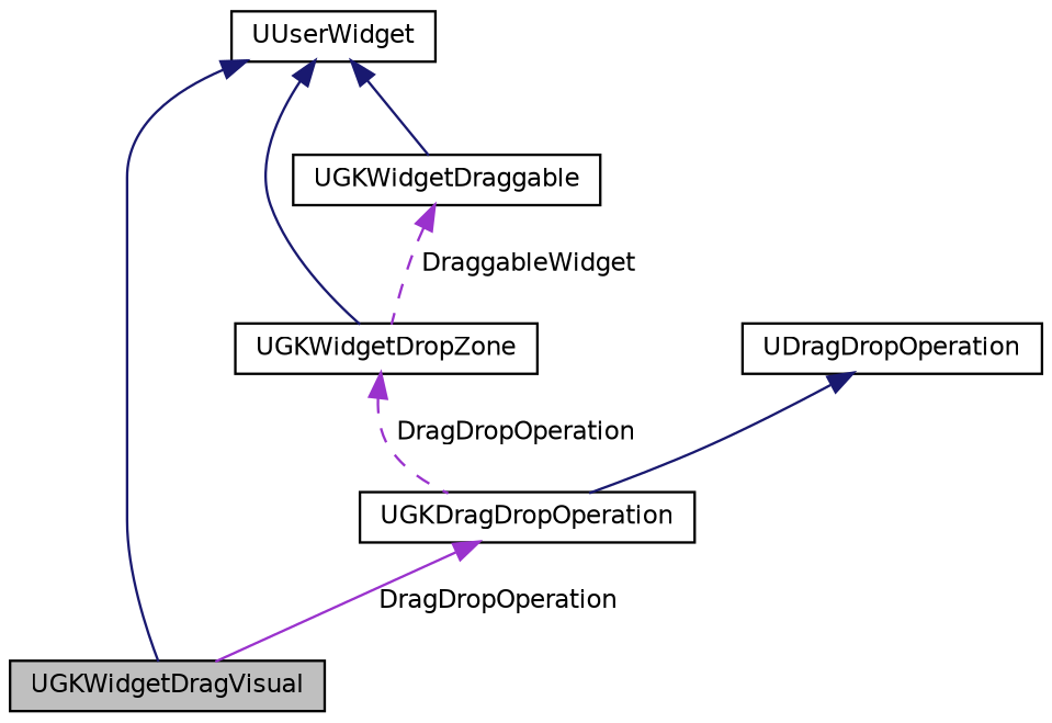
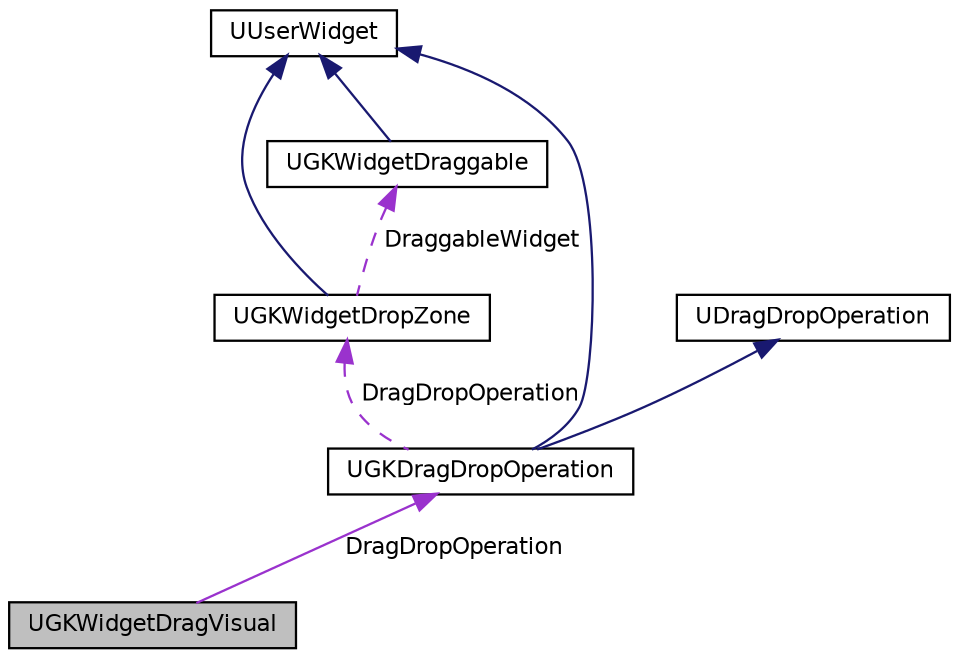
  digraph {
    node [color=black fillcolor=white fontname=Helvetica fontsize=10 shape=record style=filled]
    edge [color=midnightblue dir=back fontname=Helvetica fontsize=10 labelfontname=Helvetica labelfontsize=10 style=solid]
    n1 [fillcolor=grey75 fontcolor=black height=0.2 label=UGKWidgetDragVisual width=0.4]
    n2 [height=0.2 label=UUserWidget width=0.4]
    n3 [height=0.2 label=UGKWidgetDropZone width=0.4]
    n4 [height=0.2 label=UGKWidgetDraggable width=0.4]
    n5 [height=0.2 label=UGKDragDropOperation width=0.4]
    n6 [height=0.2 label=UDragDropOperation width=0.4]
-   n2 -> n1
+   n2 -> n5
    n2 -> n3
    n2 -> n4
    n3 -> n5 [color=darkorchid3 label=" DragDropOperation" style=dashed]
    n4 -> n3 [color=darkorchid3 label=" DraggableWidget" style=dashed]
    n5 -> n1 [color=darkorchid3 label=" DragDropOperation"]
    n6 -> n5
  }
